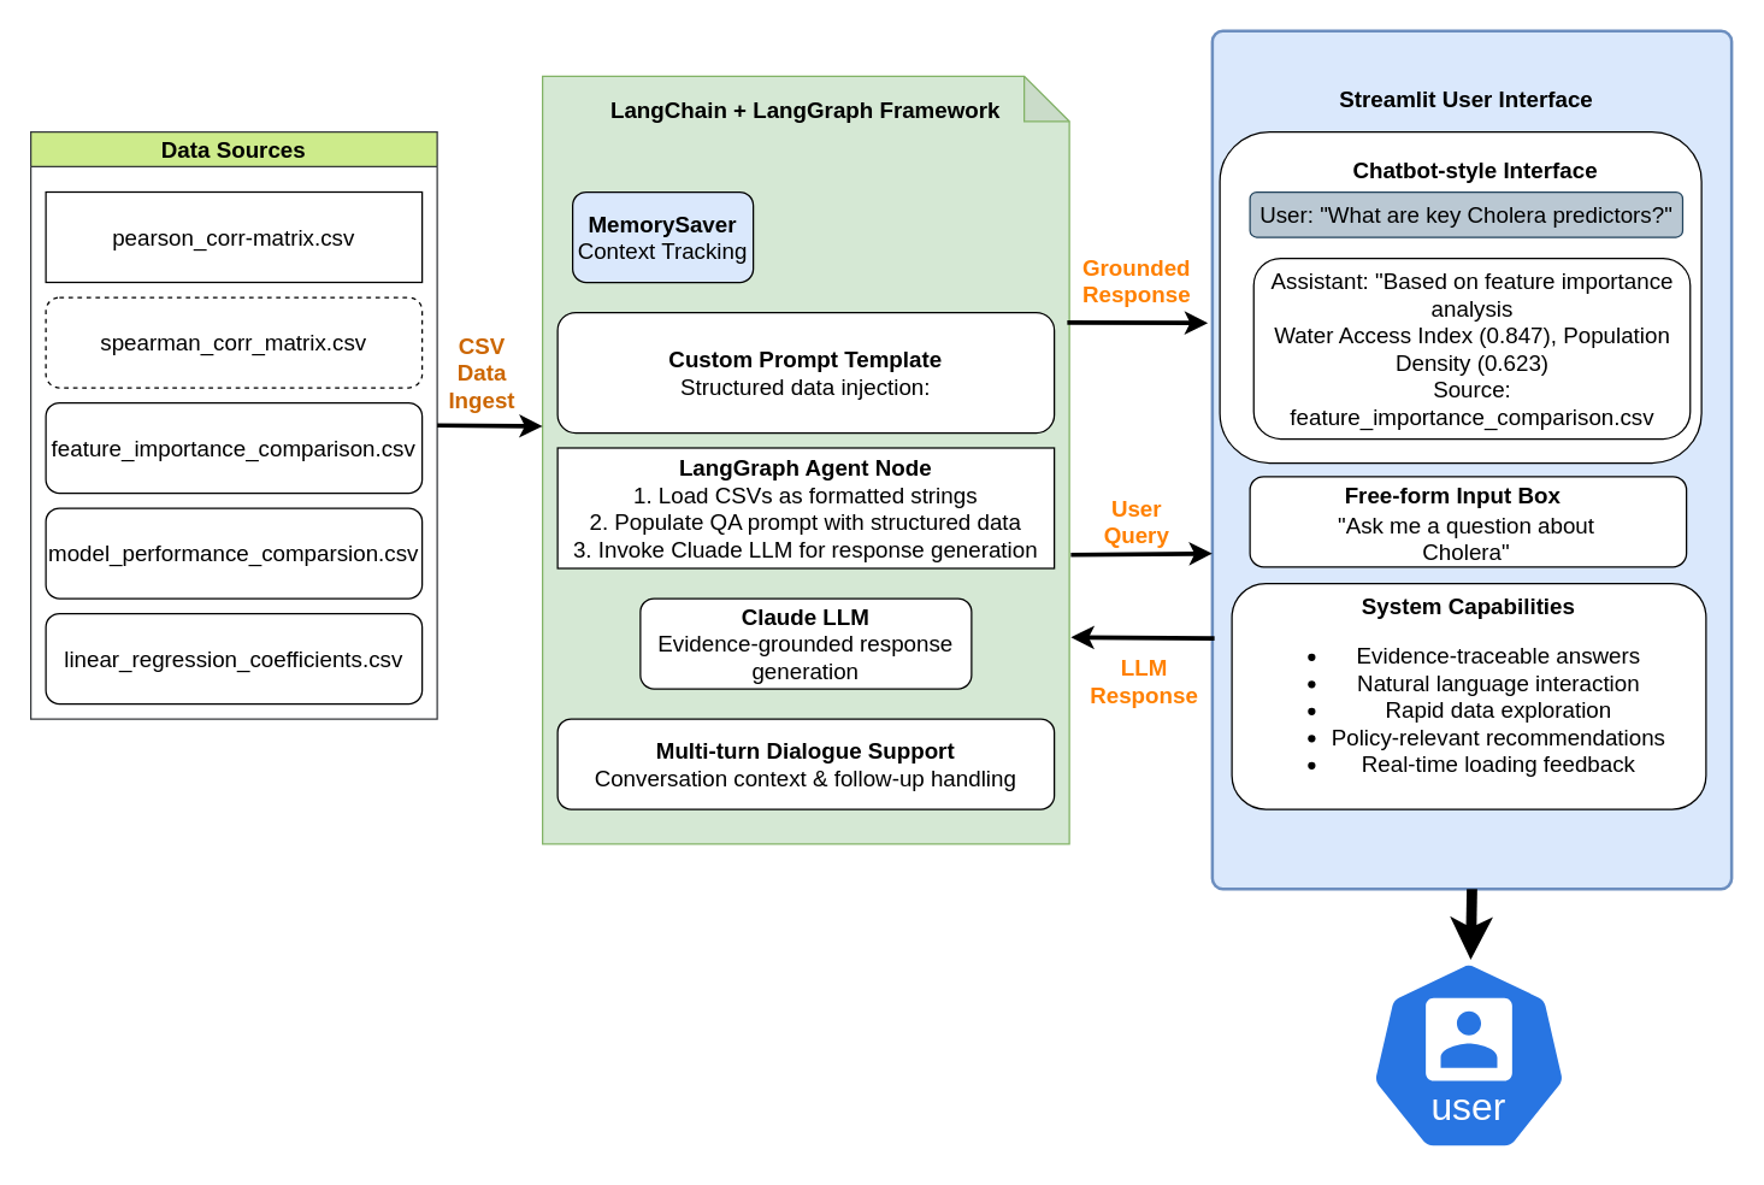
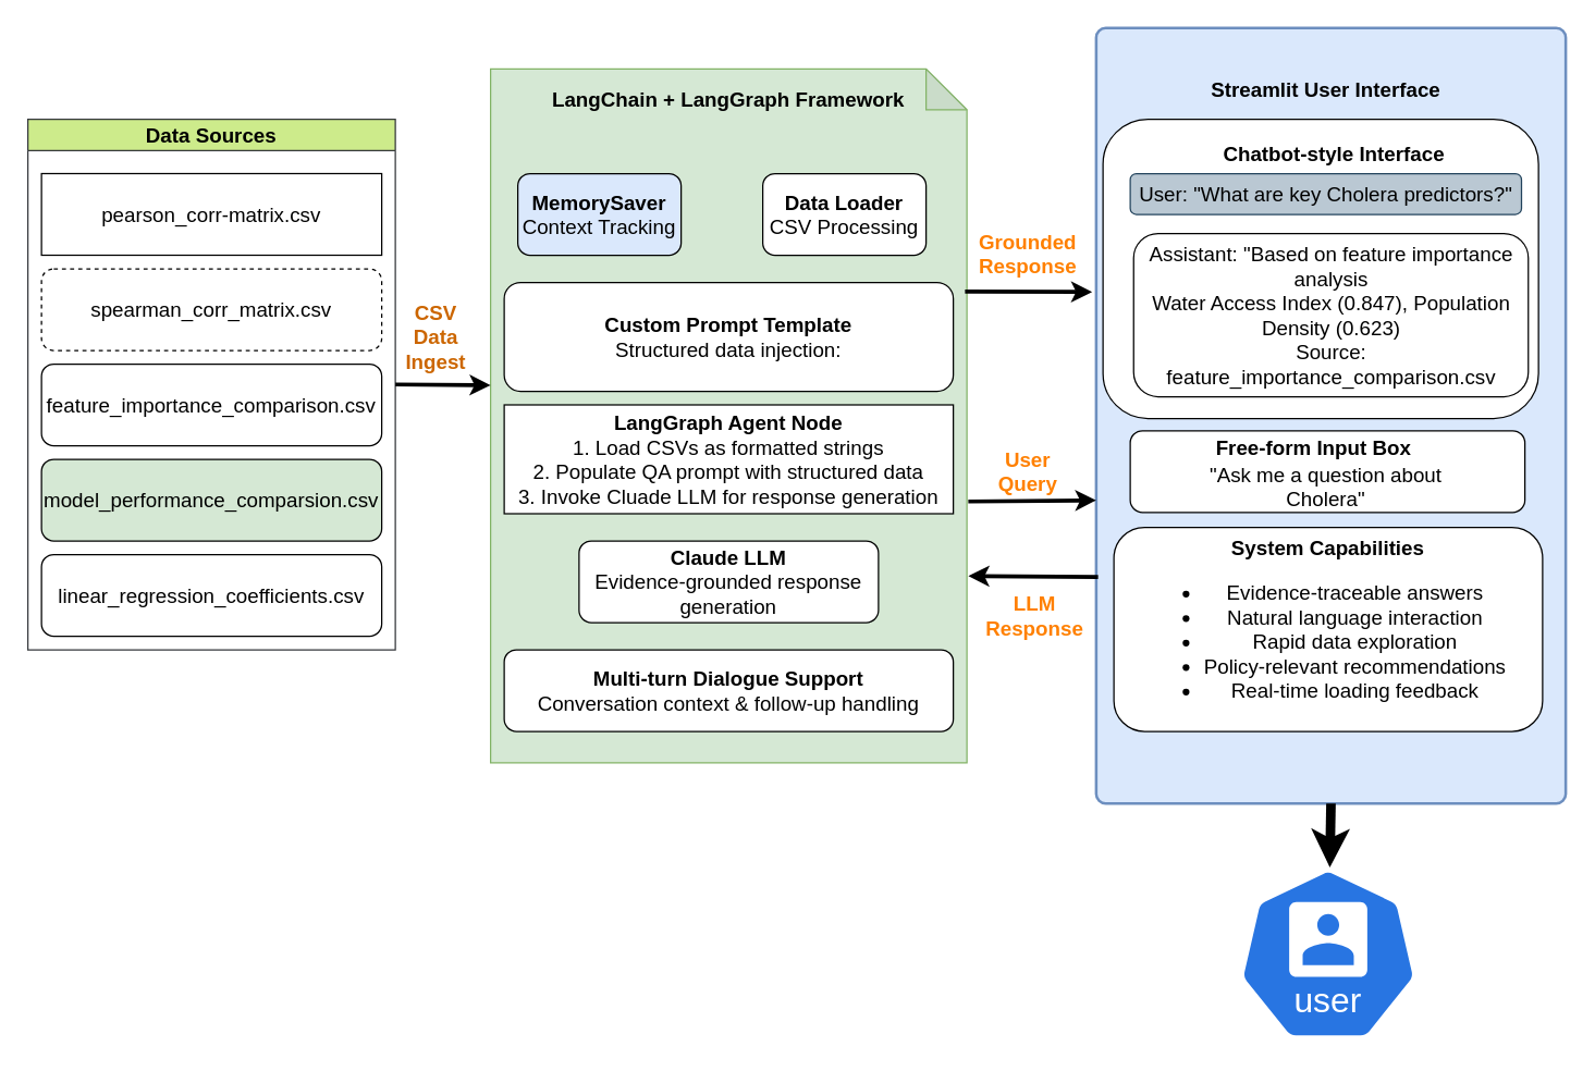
  <mxCell id="0" />
  <mxCell id="1" parent="0" />
  <mxCell id="2" value="&lt;font&gt;Data Sources&lt;/font&gt;" style="swimlane;whiteSpace=wrap;html=1;fillColor=#cdeb8b;strokeColor=#36393d;fontSize=15;" parent="1" vertex="1"><mxGeometry x="20" y="87" width="270" height="390" as="geometry" /></mxCell>
  <mxCell id="3" value="pearson_corr-matrix.csv" style="whiteSpace=wrap;html=1;fontSize=15;rounded=0;" parent="2" vertex="1"><mxGeometry x="10" y="40" width="250" height="60" as="geometry" /></mxCell>
  <mxCell id="4" value="spearman_corr_matrix.csv" style="rounded=1;whiteSpace=wrap;html=1;fontSize=15;dashed=1;" parent="2" vertex="1"><mxGeometry x="10" y="110" width="250" height="60" as="geometry" /></mxCell>
  <mxCell id="5" value="feature_importance_comparison.csv" style="rounded=1;whiteSpace=wrap;html=1;fontSize=15;" parent="2" vertex="1"><mxGeometry x="10" y="180" width="250" height="60" as="geometry" /></mxCell>
- <mxCell id="6" value="model_performance_comparsion.csv" style="rounded=1;whiteSpace=wrap;html=1;fontSize=15;" parent="2" vertex="1"><mxGeometry x="10" y="250" width="250" height="60" as="geometry" /></mxCell>
+ <mxCell id="6" value="model_performance_comparsion.csv" style="rounded=1;whiteSpace=wrap;html=1;fontSize=15;fillColor=#d5e8d4;" parent="2" vertex="1"><mxGeometry x="10" y="250" width="250" height="60" as="geometry" /></mxCell>
  <mxCell id="7" value="linear_regression_coefficients.csv" style="rounded=1;whiteSpace=wrap;html=1;fontSize=15;" parent="2" vertex="1"><mxGeometry x="10" y="320" width="250" height="60" as="geometry" /></mxCell>
  <mxCell id="8" value="" style="shape=note;whiteSpace=wrap;html=1;backgroundOutline=1;darkOpacity=0.05;fillColor=#d5e8d4;strokeColor=#82b366;fontSize=15;" parent="1" vertex="1"><mxGeometry x="360" y="50" width="350" height="510" as="geometry" /></mxCell>
  <mxCell id="9" value="&lt;font&gt;&lt;b&gt;LangChain + LangGraph Framework&lt;/b&gt;&lt;/font&gt;" style="text;html=1;align=center;verticalAlign=middle;whiteSpace=wrap;rounded=0;fontSize=15;" parent="1" vertex="1"><mxGeometry x="400" y="57" width="270" height="30" as="geometry" /></mxCell>
  <mxCell id="10" value="&lt;b&gt;MemorySaver&lt;/b&gt;&lt;br&gt;Context Tracking" style="rounded=1;whiteSpace=wrap;html=1;fontSize=15;fillColor=#dae8fc;" parent="1" vertex="1"><mxGeometry x="380" y="127" width="120" height="60" as="geometry" /></mxCell>
+ <mxCell id="11" value="&lt;b&gt;Data Loader&lt;br&gt;&lt;/b&gt;CSV Processing" style="rounded=1;whiteSpace=wrap;html=1;fontSize=15;" parent="1" vertex="1"><mxGeometry x="560" y="127" width="120" height="60" as="geometry" /></mxCell>
  <mxCell id="12" value="&lt;b&gt;Multi-turn Dialogue Support&lt;br&gt;&lt;/b&gt;Conversation context &amp;amp; follow-up handling" style="rounded=1;whiteSpace=wrap;html=1;fontSize=15;" parent="1" vertex="1"><mxGeometry x="370" y="477" width="330" height="60" as="geometry" /></mxCell>
  <mxCell id="13" value="&lt;b&gt;Claude LLM&lt;br&gt;&lt;/b&gt;Evidence-grounded response generation" style="rounded=1;whiteSpace=wrap;html=1;fontSize=15;" parent="1" vertex="1"><mxGeometry x="425" y="397" width="220" height="60" as="geometry" /></mxCell>
  <mxCell id="14" value="&lt;b&gt;LangGraph Agent Node&lt;br&gt;&lt;/b&gt;1. Load CSVs as formatted strings&lt;br&gt;2. Populate QA prompt with structured data&lt;br&gt;3. Invoke Cluade LLM for response generation" style="rounded=0;whiteSpace=wrap;html=1;fontSize=15;" parent="1" vertex="1"><mxGeometry x="370" y="297" width="330" height="80" as="geometry" /></mxCell>
  <mxCell id="15" value="&lt;b&gt;Custom Prompt Template&lt;br&gt;&lt;/b&gt;Structured data injection:" style="rounded=1;whiteSpace=wrap;html=1;fontSize=15;" parent="1" vertex="1"><mxGeometry x="370" y="207" width="330" height="80" as="geometry" /></mxCell>
  <mxCell id="16" value="" style="rounded=1;whiteSpace=wrap;html=1;absoluteArcSize=1;arcSize=14;strokeWidth=2;fillColor=#dae8fc;strokeColor=#6c8ebf;fontSize=15;" parent="1" vertex="1"><mxGeometry x="805" y="20" width="345" height="570" as="geometry" /></mxCell>
  <mxCell id="17" value="&lt;font&gt;&lt;b&gt;Streamlit User Interface&lt;/b&gt;&lt;/font&gt;" style="text;html=1;align=center;verticalAlign=middle;whiteSpace=wrap;rounded=0;fontSize=15;" parent="1" vertex="1"><mxGeometry x="838.75" y="50" width="270" height="30" as="geometry" /></mxCell>
  <mxCell id="18" value="" style="rounded=1;whiteSpace=wrap;html=1;fontSize=15;" parent="1" vertex="1"><mxGeometry x="810" y="87" width="320" height="220" as="geometry" /></mxCell>
  <mxCell id="19" value="" style="rounded=1;whiteSpace=wrap;html=1;fontSize=15;" parent="1" vertex="1"><mxGeometry x="830" y="316" width="290" height="60" as="geometry" /></mxCell>
  <mxCell id="20" value="&lt;b&gt;&lt;font&gt;System Capabilities&lt;/font&gt;&lt;/b&gt;&lt;div&gt;&lt;ul&gt;&lt;li&gt;Evidence-traceable answers&lt;/li&gt;&lt;li&gt;Natural language interaction&lt;/li&gt;&lt;li&gt;Rapid data exploration&lt;/li&gt;&lt;li&gt;Policy-relevant recommendations&lt;/li&gt;&lt;li&gt;Real-time loading feedback&lt;/li&gt;&lt;/ul&gt;&lt;/div&gt;" style="rounded=1;whiteSpace=wrap;html=1;fontSize=15;" parent="1" vertex="1"><mxGeometry x="818" y="387" width="315" height="150" as="geometry" /></mxCell>
  <mxCell id="21" value="&lt;font&gt;&lt;b&gt;Chatbot-style Interface&lt;/b&gt;&lt;/font&gt;" style="text;html=1;align=center;verticalAlign=middle;whiteSpace=wrap;rounded=0;fontSize=15;" parent="1" vertex="1"><mxGeometry x="845" y="97" width="270" height="30" as="geometry" /></mxCell>
  <mxCell id="22" value="User: &quot;What are key Cholera predictors?&quot;" style="rounded=1;whiteSpace=wrap;html=1;fillColor=#bac8d3;strokeColor=#23445d;fontSize=15;" parent="1" vertex="1"><mxGeometry x="830" y="127" width="287.5" height="30" as="geometry" /></mxCell>
  <mxCell id="23" value="Assistant: &quot;Based on feature importance analysis&lt;div&gt;Water Access Index (0.847), Population Density (0.623)&lt;/div&gt;&lt;div&gt;&lt;span style=&quot;background-color: transparent; color: light-dark(rgb(0, 0, 0), rgb(255, 255, 255));&quot;&gt;Source: feature_importance_comparison.csv&lt;/span&gt;&lt;/div&gt;" style="rounded=1;whiteSpace=wrap;html=1;fontSize=15;" parent="1" vertex="1"><mxGeometry x="832.5" y="171" width="290" height="120" as="geometry" /></mxCell>
  <mxCell id="24" value="&lt;font&gt;&lt;b&gt;Free-form Input Box&lt;/b&gt;&lt;/font&gt;" style="text;html=1;align=center;verticalAlign=middle;whiteSpace=wrap;rounded=0;fontSize=15;" parent="1" vertex="1"><mxGeometry x="830" y="313" width="270" height="30" as="geometry" /></mxCell>
  <mxCell id="25" value="&quot;Ask me a question about Cholera&quot;" style="text;html=1;align=center;verticalAlign=middle;whiteSpace=wrap;rounded=0;fontSize=15;" parent="1" vertex="1"><mxGeometry x="868.75" y="337" width="210" height="40" as="geometry" /></mxCell>
  <mxCell id="26" value="" style="aspect=fixed;sketch=0;html=1;dashed=0;whitespace=wrap;verticalLabelPosition=bottom;verticalAlign=top;fillColor=#2875E2;strokeColor=#ffffff;points=[[0.005,0.63,0],[0.1,0.2,0],[0.9,0.2,0],[0.5,0,0],[0.995,0.63,0],[0.72,0.99,0],[0.5,1,0],[0.28,0.99,0]];shape=mxgraph.kubernetes.icon2;kubernetesLabel=1;prIcon=user;fontSize=15;" parent="1" vertex="1"><mxGeometry x="909.25" y="637" width="132.5" height="127.2" as="geometry" /></mxCell>
  <mxCell id="27" value="" style="endArrow=classic;html=1;rounded=0;exitX=1;exitY=0.5;exitDx=0;exitDy=0;entryX=0;entryY=0.456;entryDx=0;entryDy=0;entryPerimeter=0;strokeWidth=3;fontSize=15;" parent="1" source="2" target="8" edge="1"><mxGeometry width="50" height="50" relative="1" as="geometry"><mxPoint x="270" y="547" as="sourcePoint" /><mxPoint x="320" y="497" as="targetPoint" /></mxGeometry></mxCell>
  <mxCell id="28" value="" style="endArrow=classic;html=1;rounded=0;exitX=0.996;exitY=0.321;exitDx=0;exitDy=0;exitPerimeter=0;strokeWidth=3;fontSize=15;" parent="1" source="8" edge="1"><mxGeometry width="50" height="50" relative="1" as="geometry"><mxPoint x="740" y="267" as="sourcePoint" /><mxPoint x="802" y="214" as="targetPoint" /></mxGeometry></mxCell>
  <mxCell id="29" value="" style="endArrow=classic;html=1;rounded=0;exitX=0.996;exitY=0.321;exitDx=0;exitDy=0;exitPerimeter=0;strokeWidth=3;fontSize=15;entryX=0;entryY=0.609;entryDx=0;entryDy=0;entryPerimeter=0;" parent="1" edge="1" target="16"><mxGeometry width="50" height="50" relative="1" as="geometry"><mxPoint x="711" y="368" as="sourcePoint" /><mxPoint x="790" y="367" as="targetPoint" /></mxGeometry></mxCell>
  <mxCell id="30" value="" style="endArrow=classic;html=1;rounded=0;exitX=0.004;exitY=0.708;exitDx=0;exitDy=0;exitPerimeter=0;strokeWidth=3;fontSize=15;entryX=1.003;entryY=0.731;entryDx=0;entryDy=0;entryPerimeter=0;" parent="1" source="16" edge="1" target="8"><mxGeometry width="50" height="50" relative="1" as="geometry"><mxPoint x="730" y="477" as="sourcePoint" /><mxPoint x="720" y="424" as="targetPoint" /></mxGeometry></mxCell>
  <mxCell id="31" value="&lt;b&gt;&lt;font style=&quot;color: rgb(204, 102, 0);&quot;&gt;CSV Data Ingest&lt;/font&gt;&lt;/b&gt;" style="text;html=1;align=center;verticalAlign=middle;whiteSpace=wrap;rounded=0;fontSize=15;" parent="1" vertex="1"><mxGeometry x="290" y="232" width="60" height="30" as="geometry" /></mxCell>
  <mxCell id="32" value="&lt;b&gt;&lt;font style=&quot;color: rgb(255, 128, 0);&quot;&gt;Grounded Response&lt;/font&gt;&lt;/b&gt;" style="text;html=1;align=center;verticalAlign=middle;whiteSpace=wrap;rounded=0;fontSize=15;" parent="1" vertex="1"><mxGeometry x="725" y="171" width="60" height="30" as="geometry" /></mxCell>
  <mxCell id="33" value="&lt;b&gt;&lt;font style=&quot;color: rgb(255, 128, 0);&quot;&gt;User Query&lt;/font&gt;&lt;/b&gt;" style="text;html=1;align=center;verticalAlign=middle;whiteSpace=wrap;rounded=0;fontSize=15;" parent="1" vertex="1"><mxGeometry x="725" y="331" width="60" height="30" as="geometry" /></mxCell>
  <mxCell id="34" value="&lt;b&gt;&lt;font style=&quot;color: rgb(255, 128, 0);&quot;&gt;LLM Response&lt;/font&gt;&lt;/b&gt;" style="text;html=1;align=center;verticalAlign=middle;whiteSpace=wrap;rounded=0;fontSize=15;" parent="1" vertex="1"><mxGeometry x="730" y="437" width="60" height="30" as="geometry" /></mxCell>
  <mxCell id="35" value="" style="endArrow=classic;html=1;rounded=0;exitX=0.5;exitY=1;exitDx=0;exitDy=0;strokeWidth=7;fontSize=15;" parent="1" source="16" target="26" edge="1"><mxGeometry width="50" height="50" relative="1" as="geometry"><mxPoint x="820" y="687" as="sourcePoint" /><mxPoint x="870" y="637" as="targetPoint" /></mxGeometry></mxCell>
